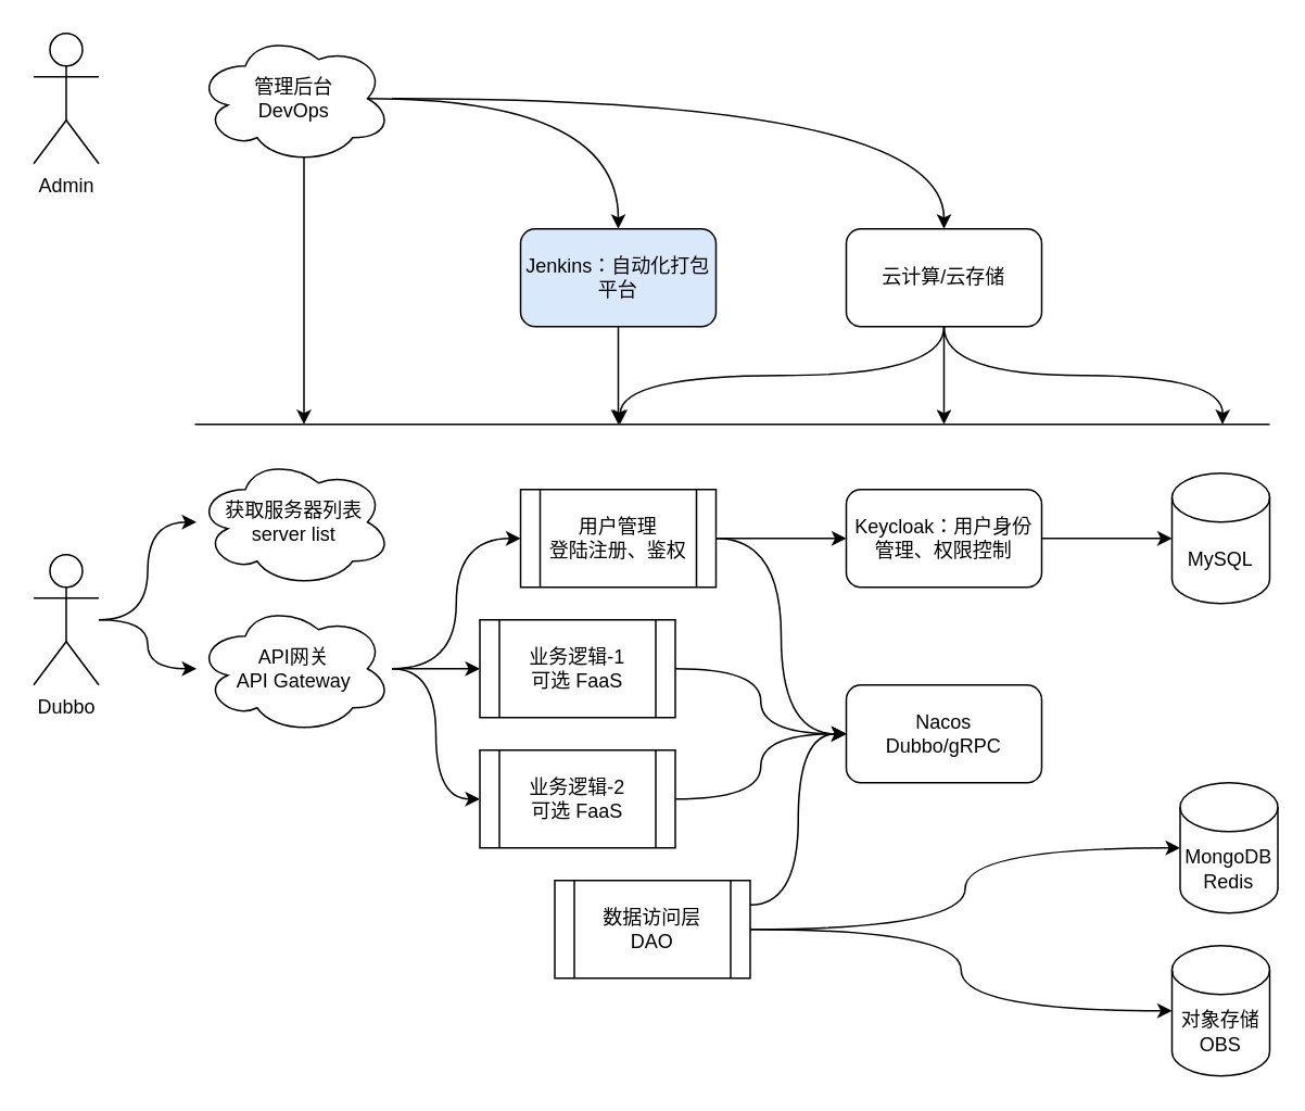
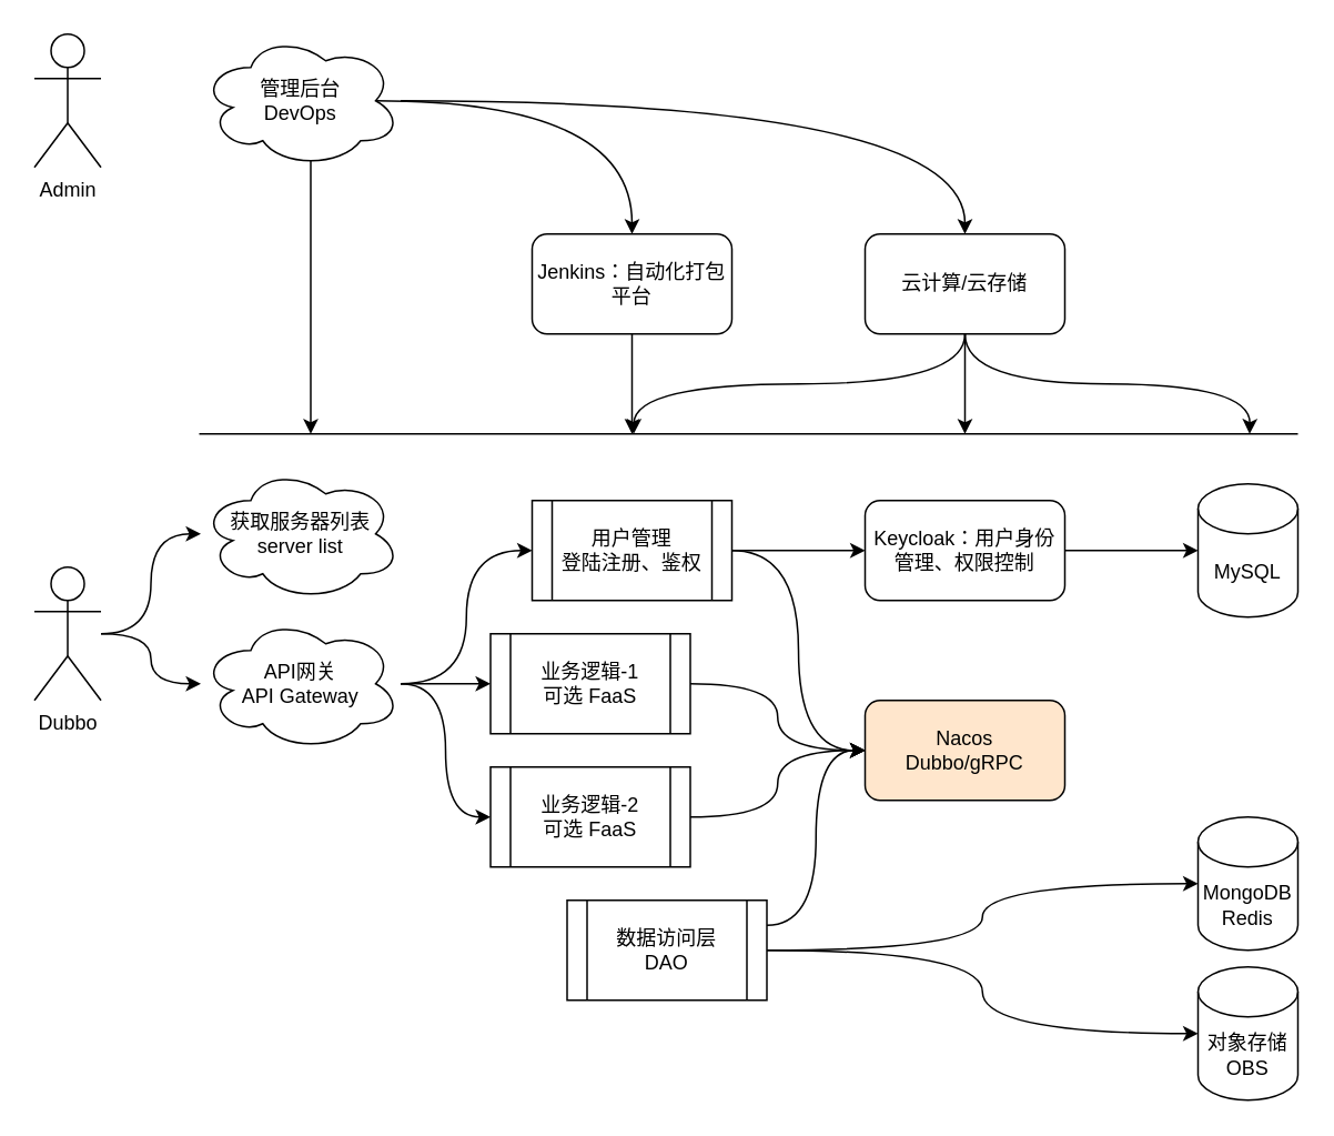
  <mxCell id="0" />
  <mxCell id="1" parent="0" />
  <mxCell id="2" style="edgeStyle=orthogonalEdgeStyle;rounded=0;orthogonalLoop=1;jettySize=auto;html=1;curved=1;" edge="1" parent="1" source="4" target="8"><mxGeometry relative="1" as="geometry" /></mxCell>
  <mxCell id="3" style="edgeStyle=orthogonalEdgeStyle;curved=1;rounded=0;orthogonalLoop=1;jettySize=auto;html=1;" edge="1" parent="1" source="4" target="26"><mxGeometry relative="1" as="geometry" /></mxCell>
  <mxCell id="4" value="Dubbo" style="shape=umlActor;verticalLabelPosition=bottom;verticalAlign=top;html=1;outlineConnect=0;" vertex="1" parent="1"><mxGeometry x="20" y="340" width="40" height="80" as="geometry" /></mxCell>
  <mxCell id="5" style="edgeStyle=orthogonalEdgeStyle;rounded=0;orthogonalLoop=1;jettySize=auto;html=1;entryX=0;entryY=0.5;entryDx=0;entryDy=0;curved=1;" edge="1" parent="1" source="8" target="11"><mxGeometry relative="1" as="geometry" /></mxCell>
  <mxCell id="6" style="edgeStyle=orthogonalEdgeStyle;rounded=0;orthogonalLoop=1;jettySize=auto;html=1;entryX=0;entryY=0.5;entryDx=0;entryDy=0;curved=1;" edge="1" parent="1" source="8" target="13"><mxGeometry relative="1" as="geometry" /></mxCell>
  <mxCell id="7" style="edgeStyle=orthogonalEdgeStyle;rounded=0;orthogonalLoop=1;jettySize=auto;html=1;entryX=0;entryY=0.5;entryDx=0;entryDy=0;curved=1;" edge="1" parent="1" source="8" target="15"><mxGeometry relative="1" as="geometry" /></mxCell>
  <mxCell id="8" value="API网关&lt;br&gt;API Gateway" style="ellipse;shape=cloud;whiteSpace=wrap;html=1;" vertex="1" parent="1"><mxGeometry x="120" y="370" width="120" height="80" as="geometry" /></mxCell>
  <mxCell id="9" value="" style="edgeStyle=orthogonalEdgeStyle;rounded=0;orthogonalLoop=1;jettySize=auto;html=1;curved=1;" edge="1" parent="1" source="11" target="17"><mxGeometry relative="1" as="geometry" /></mxCell>
  <mxCell id="10" style="edgeStyle=orthogonalEdgeStyle;rounded=0;orthogonalLoop=1;jettySize=auto;html=1;exitX=1;exitY=0.5;exitDx=0;exitDy=0;entryX=0;entryY=0.5;entryDx=0;entryDy=0;curved=1;" edge="1" parent="1" source="11" target="19"><mxGeometry relative="1" as="geometry" /></mxCell>
  <mxCell id="11" value="用户管理&lt;br&gt;登陆注册、鉴权" style="shape=process;whiteSpace=wrap;html=1;backgroundOutline=1;" vertex="1" parent="1"><mxGeometry x="319" y="300" width="120" height="60" as="geometry" /></mxCell>
  <mxCell id="12" style="edgeStyle=orthogonalEdgeStyle;curved=1;rounded=0;orthogonalLoop=1;jettySize=auto;html=1;exitX=1;exitY=0.5;exitDx=0;exitDy=0;entryX=0;entryY=0.5;entryDx=0;entryDy=0;" edge="1" parent="1" source="13" target="19"><mxGeometry relative="1" as="geometry" /></mxCell>
  <mxCell id="13" value="业务逻辑-1&lt;br&gt;可选 FaaS" style="shape=process;whiteSpace=wrap;html=1;backgroundOutline=1;" vertex="1" parent="1"><mxGeometry x="294" y="380" width="120" height="60" as="geometry" /></mxCell>
  <mxCell id="14" style="edgeStyle=orthogonalEdgeStyle;curved=1;rounded=0;orthogonalLoop=1;jettySize=auto;html=1;exitX=1;exitY=0.5;exitDx=0;exitDy=0;entryX=0;entryY=0.5;entryDx=0;entryDy=0;" edge="1" parent="1" source="15" target="19"><mxGeometry relative="1" as="geometry" /></mxCell>
  <mxCell id="15" value="业务逻辑-2&lt;br&gt;可选 FaaS" style="shape=process;whiteSpace=wrap;html=1;backgroundOutline=1;" vertex="1" parent="1"><mxGeometry x="294" y="460" width="120" height="60" as="geometry" /></mxCell>
  <mxCell id="16" style="edgeStyle=orthogonalEdgeStyle;rounded=0;orthogonalLoop=1;jettySize=auto;html=1;entryX=0;entryY=0.5;entryDx=0;entryDy=0;entryPerimeter=0;" edge="1" parent="1" source="17" target="18"><mxGeometry relative="1" as="geometry" /></mxCell>
  <mxCell id="17" value="&lt;div&gt;Keycloak：用户身份管理、权限控制&lt;/div&gt;" style="rounded=1;whiteSpace=wrap;html=1;" vertex="1" parent="1"><mxGeometry x="519" y="300" width="120" height="60" as="geometry" /></mxCell>
  <mxCell id="18" value="MySQL" style="shape=cylinder3;whiteSpace=wrap;html=1;boundedLbl=1;backgroundOutline=1;size=15;" vertex="1" parent="1"><mxGeometry x="719" y="290" width="60" height="80" as="geometry" /></mxCell>
- <mxCell id="19" value="Nacos&lt;br&gt;Dubbo/gRPC" style="rounded=1;whiteSpace=wrap;html=1;" vertex="1" parent="1"><mxGeometry x="519" y="420" width="120" height="60" as="geometry" /></mxCell>
- <mxCell id="20" value="MongoDB&lt;br&gt;Redis" style="shape=cylinder3;whiteSpace=wrap;html=1;boundedLbl=1;backgroundOutline=1;size=15;" vertex="1" parent="1"><mxGeometry x="724" y="480" width="60" height="80" as="geometry" /></mxCell>
+ <mxCell id="19" value="Nacos&lt;br&gt;Dubbo/gRPC" style="rounded=1;whiteSpace=wrap;html=1;fillColor=#ffe6cc;" vertex="1" parent="1"><mxGeometry x="519" y="420" width="120" height="60" as="geometry" /></mxCell>
+ <mxCell id="20" value="MongoDB&lt;br&gt;Redis" style="shape=cylinder3;whiteSpace=wrap;html=1;boundedLbl=1;backgroundOutline=1;size=15;" vertex="1" parent="1"><mxGeometry x="719" y="490" width="60" height="80" as="geometry" /></mxCell>
  <mxCell id="21" style="edgeStyle=orthogonalEdgeStyle;curved=1;rounded=0;orthogonalLoop=1;jettySize=auto;html=1;exitX=1;exitY=0.25;exitDx=0;exitDy=0;entryX=0;entryY=0.5;entryDx=0;entryDy=0;" edge="1" parent="1" source="24" target="19"><mxGeometry relative="1" as="geometry" /></mxCell>
  <mxCell id="22" style="edgeStyle=orthogonalEdgeStyle;curved=1;rounded=0;orthogonalLoop=1;jettySize=auto;html=1;exitX=1;exitY=0.5;exitDx=0;exitDy=0;entryX=0;entryY=0.5;entryDx=0;entryDy=0;entryPerimeter=0;" edge="1" parent="1" source="24" target="20"><mxGeometry relative="1" as="geometry" /></mxCell>
  <mxCell id="23" style="edgeStyle=orthogonalEdgeStyle;curved=1;rounded=0;orthogonalLoop=1;jettySize=auto;html=1;exitX=1;exitY=0.5;exitDx=0;exitDy=0;entryX=0;entryY=0.5;entryDx=0;entryDy=0;entryPerimeter=0;" edge="1" parent="1" source="24" target="25"><mxGeometry relative="1" as="geometry" /></mxCell>
  <mxCell id="24" value="数据访问层&lt;br&gt;DAO" style="shape=process;whiteSpace=wrap;html=1;backgroundOutline=1;" vertex="1" parent="1"><mxGeometry x="340" y="540" width="120" height="60" as="geometry" /></mxCell>
  <mxCell id="25" value="对象存储&lt;br&gt;OBS" style="shape=cylinder3;whiteSpace=wrap;html=1;boundedLbl=1;backgroundOutline=1;size=15;" vertex="1" parent="1"><mxGeometry x="719" y="580" width="60" height="80" as="geometry" /></mxCell>
  <mxCell id="26" value="获取服务器列表&lt;br&gt;server list" style="ellipse;shape=cloud;whiteSpace=wrap;html=1;" vertex="1" parent="1"><mxGeometry x="120" y="280" width="120" height="80" as="geometry" /></mxCell>
  <mxCell id="27" value="Admin" style="shape=umlActor;verticalLabelPosition=bottom;verticalAlign=top;html=1;outlineConnect=0;" vertex="1" parent="1"><mxGeometry x="20" y="20" width="40" height="80" as="geometry" /></mxCell>
  <mxCell id="28" style="edgeStyle=orthogonalEdgeStyle;curved=1;rounded=0;orthogonalLoop=1;jettySize=auto;html=1;" edge="1" parent="1" source="31" target="38"><mxGeometry relative="1" as="geometry"><mxPoint x="580" y="140" as="targetPoint" /></mxGeometry></mxCell>
  <mxCell id="29" style="edgeStyle=orthogonalEdgeStyle;curved=1;rounded=0;orthogonalLoop=1;jettySize=auto;html=1;exitX=0.875;exitY=0.5;exitDx=0;exitDy=0;exitPerimeter=0;" edge="1" parent="1" source="31" target="33"><mxGeometry relative="1" as="geometry"><mxPoint x="380" y="180" as="targetPoint" /></mxGeometry></mxCell>
  <mxCell id="30" style="edgeStyle=orthogonalEdgeStyle;curved=1;rounded=0;orthogonalLoop=1;jettySize=auto;html=1;exitX=0.55;exitY=0.95;exitDx=0;exitDy=0;exitPerimeter=0;" edge="1" parent="1" source="31"><mxGeometry relative="1" as="geometry"><mxPoint x="186" y="260" as="targetPoint" /></mxGeometry></mxCell>
  <mxCell id="31" value="管理后台&lt;br&gt;DevOps" style="ellipse;shape=cloud;whiteSpace=wrap;html=1;" vertex="1" parent="1"><mxGeometry x="120" y="20" width="120" height="80" as="geometry" /></mxCell>
  <mxCell id="32" style="edgeStyle=orthogonalEdgeStyle;curved=1;rounded=0;orthogonalLoop=1;jettySize=auto;html=1;exitX=0.5;exitY=1;exitDx=0;exitDy=0;" edge="1" parent="1" source="33"><mxGeometry relative="1" as="geometry"><mxPoint x="379" y="260" as="targetPoint" /></mxGeometry></mxCell>
- <mxCell id="33" value="Jenkins：自动化打包平台" style="rounded=1;whiteSpace=wrap;html=1;fillColor=#dae8fc;" vertex="1" parent="1"><mxGeometry x="319" y="140" width="120" height="60" as="geometry" /></mxCell>
+ <mxCell id="33" value="Jenkins：自动化打包平台" style="rounded=1;whiteSpace=wrap;html=1;" vertex="1" parent="1"><mxGeometry x="319" y="140" width="120" height="60" as="geometry" /></mxCell>
  <mxCell id="34" value="" style="endArrow=none;html=1;rounded=0;curved=1;" edge="1" parent="1"><mxGeometry width="50" height="50" relative="1" as="geometry"><mxPoint x="119" y="260" as="sourcePoint" /><mxPoint x="779" y="260" as="targetPoint" /></mxGeometry></mxCell>
  <mxCell id="35" style="edgeStyle=orthogonalEdgeStyle;curved=1;rounded=0;orthogonalLoop=1;jettySize=auto;html=1;exitX=0.5;exitY=1;exitDx=0;exitDy=0;" edge="1" parent="1" source="38"><mxGeometry relative="1" as="geometry"><mxPoint x="579" y="260" as="targetPoint" /></mxGeometry></mxCell>
  <mxCell id="36" style="edgeStyle=orthogonalEdgeStyle;curved=1;rounded=0;orthogonalLoop=1;jettySize=auto;html=1;exitX=0.5;exitY=1;exitDx=0;exitDy=0;" edge="1" parent="1" source="38"><mxGeometry relative="1" as="geometry"><mxPoint x="380" y="260" as="targetPoint" /></mxGeometry></mxCell>
  <mxCell id="37" style="edgeStyle=orthogonalEdgeStyle;curved=1;rounded=0;orthogonalLoop=1;jettySize=auto;html=1;exitX=0.5;exitY=1;exitDx=0;exitDy=0;" edge="1" parent="1" source="38"><mxGeometry relative="1" as="geometry"><mxPoint x="750" y="260" as="targetPoint" /></mxGeometry></mxCell>
  <mxCell id="38" value="云计算/云存储" style="rounded=1;whiteSpace=wrap;html=1;" vertex="1" parent="1"><mxGeometry x="519" y="140" width="120" height="60" as="geometry" /></mxCell>
